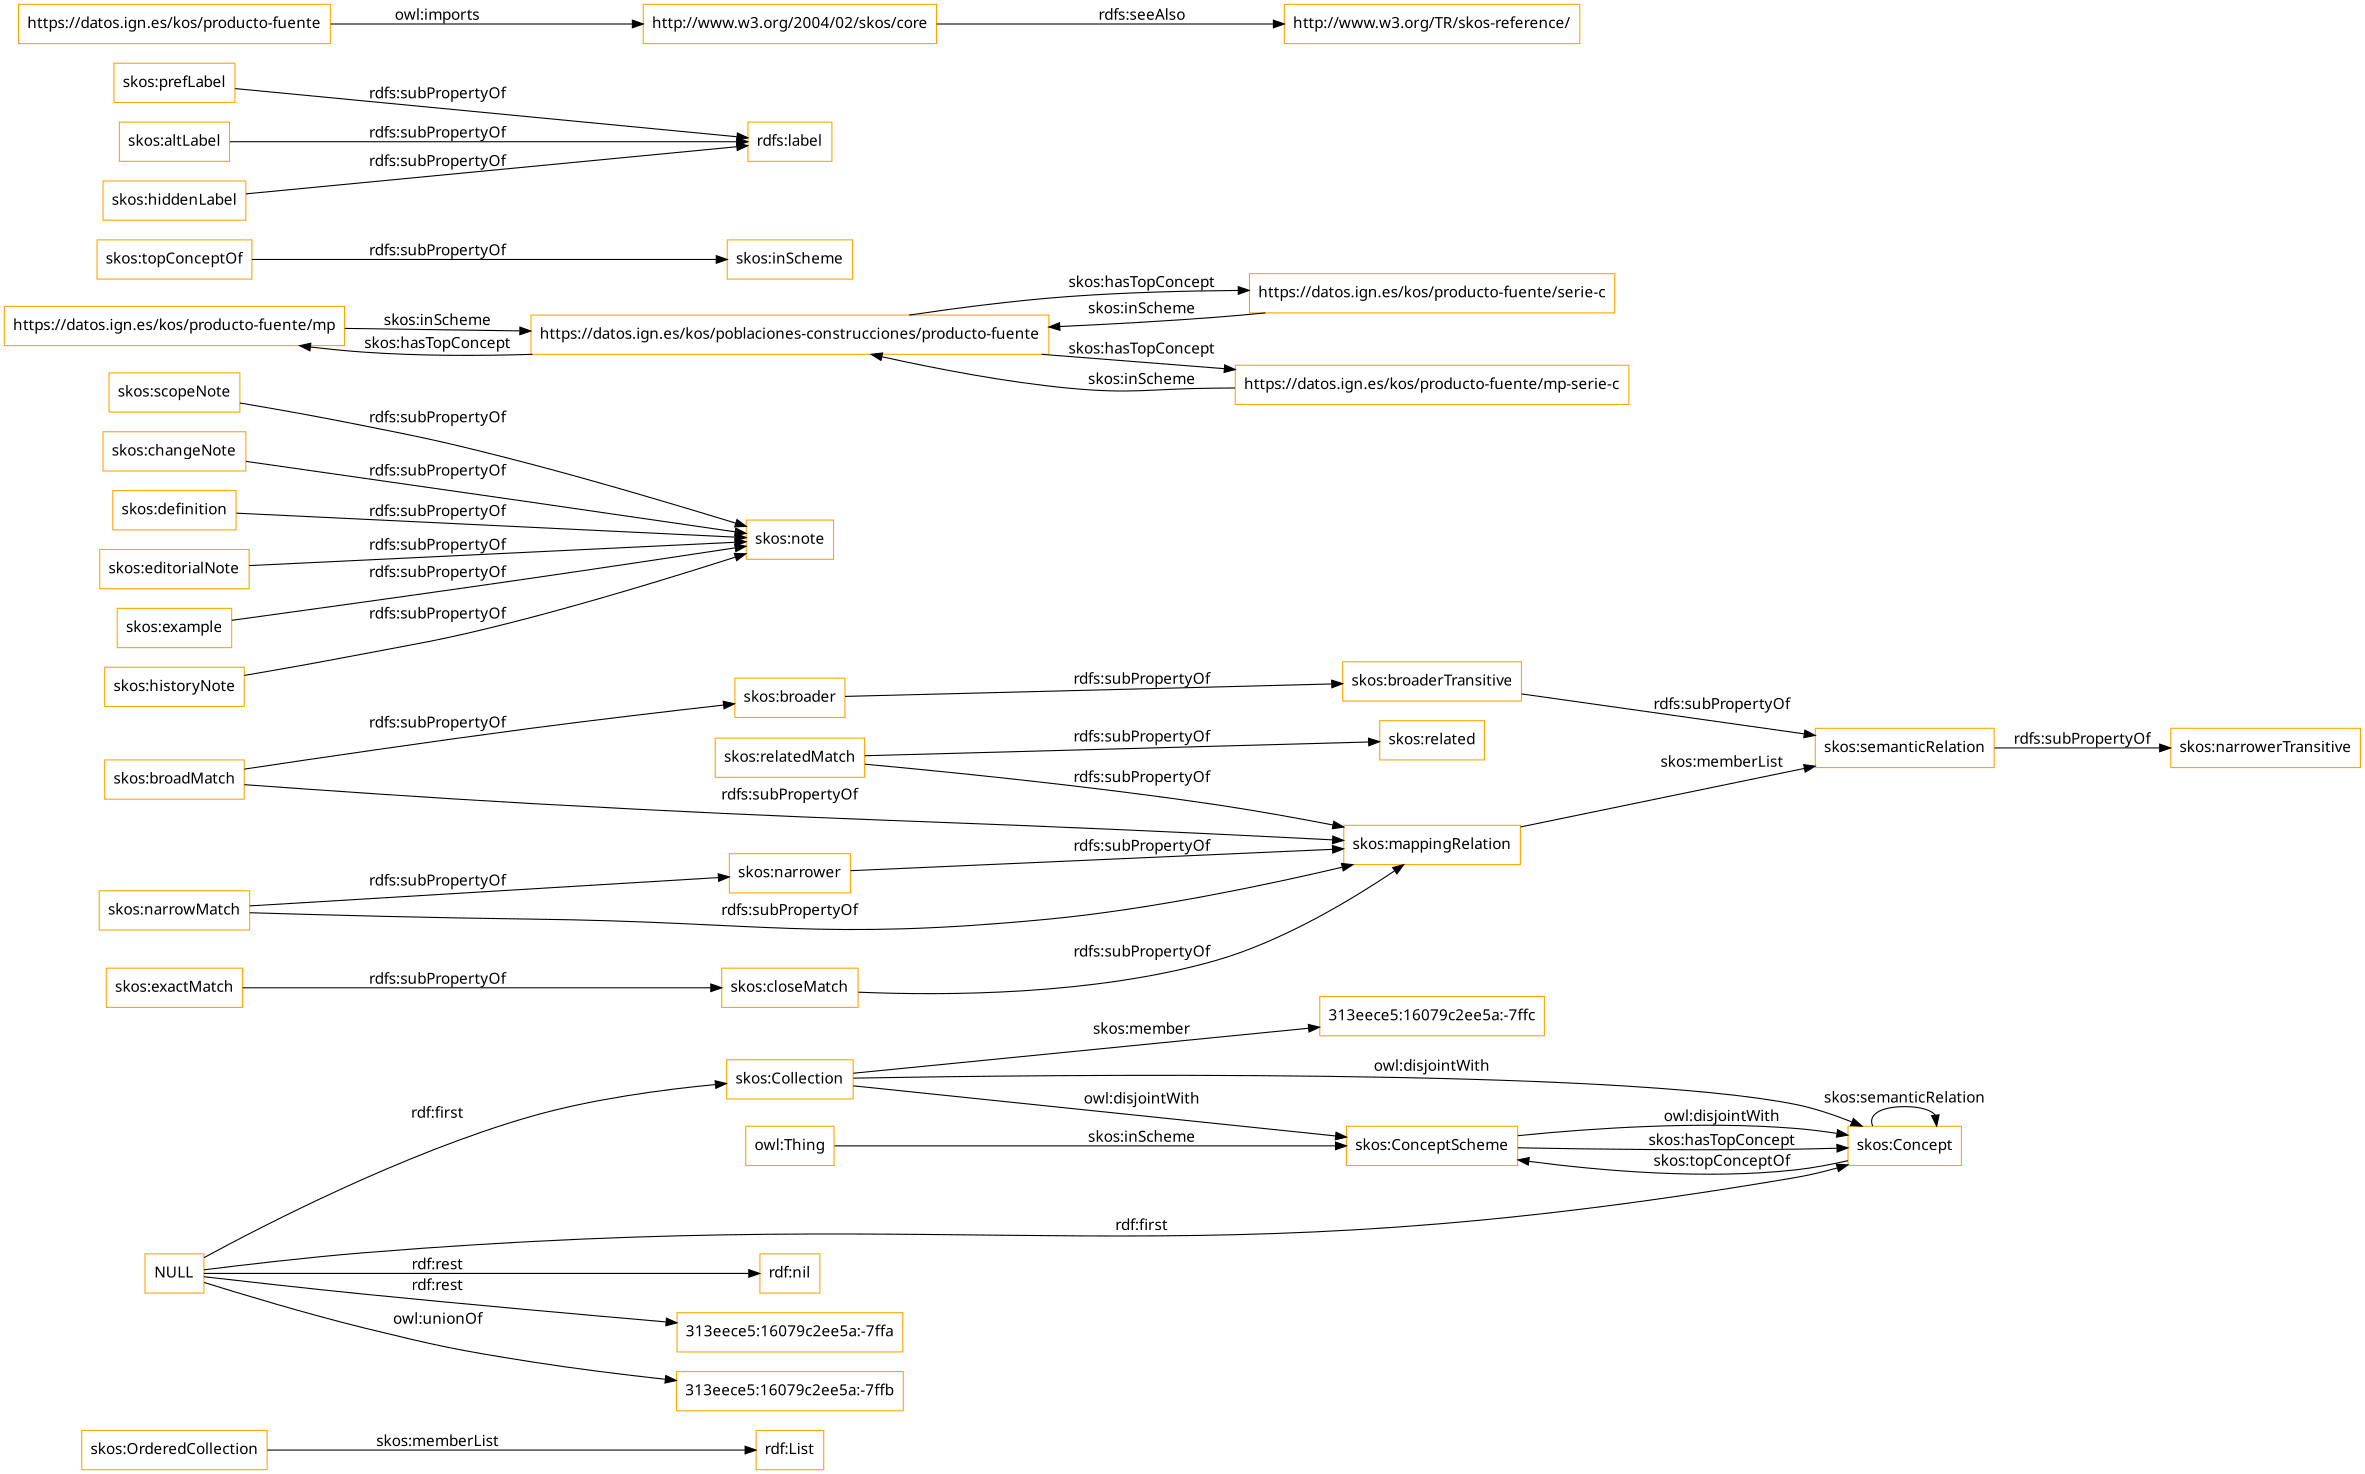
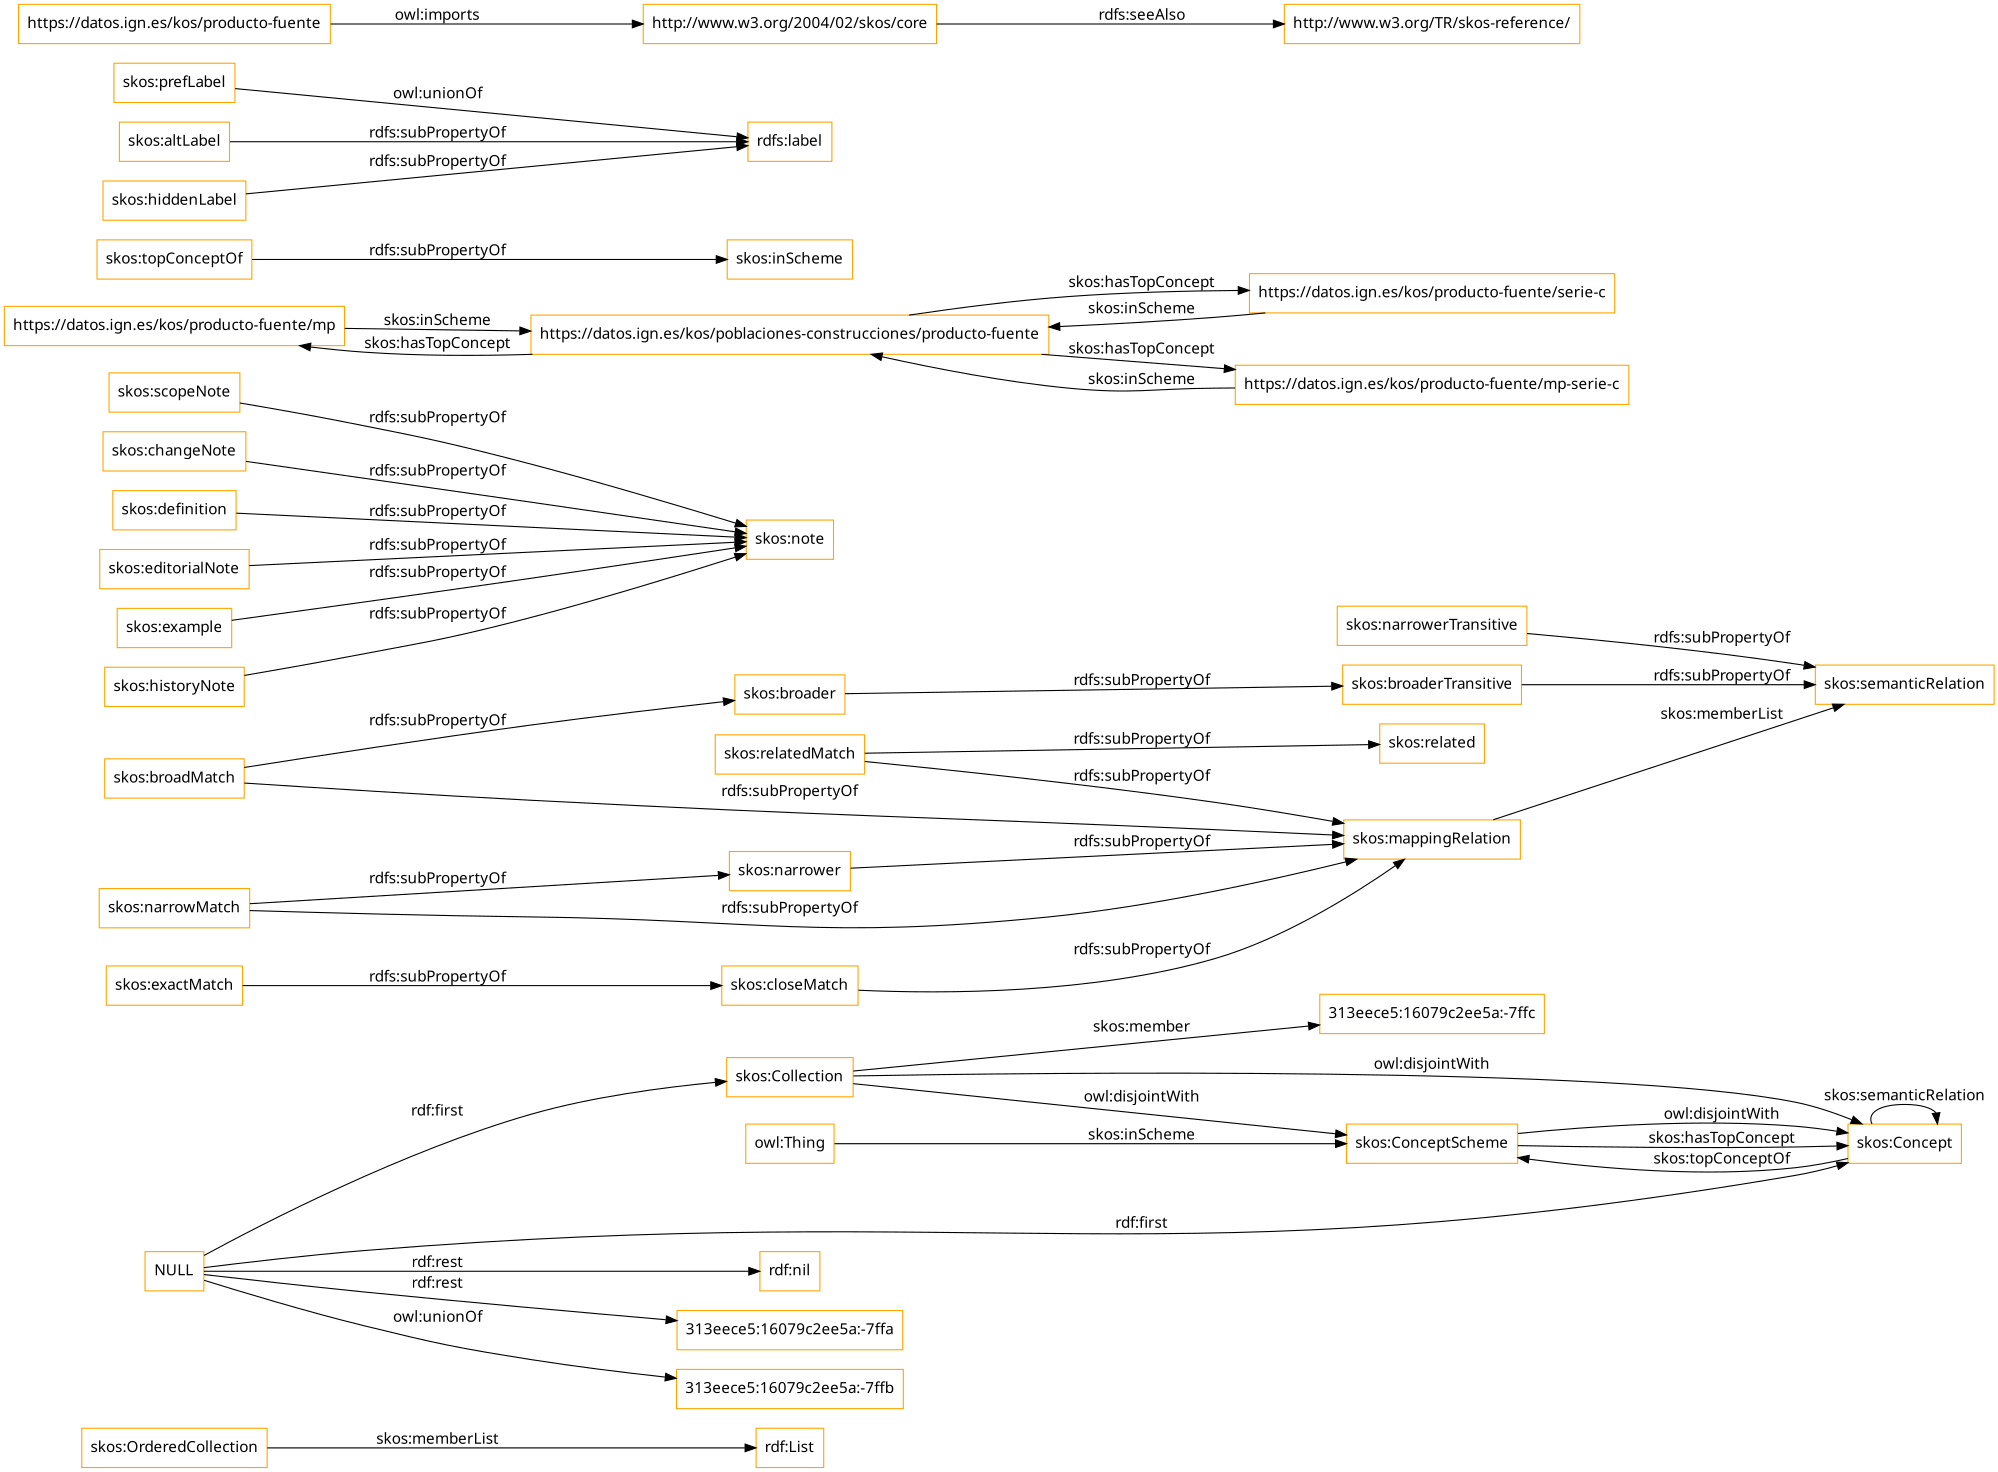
  digraph {
    fontname="Noto Sans"
    rankdir=LR
    node [color=orange fontname="Noto Sans" shape=rectangle]
    edge [fontname="Noto Sans"]
    "skos:OrderedCollection"
    "rdf:List"
    "skos:Collection"
    "313eece5:16079c2ee5a:-7ffc"
    "skos:ConceptScheme"
    "skos:Concept"
    "skos:narrowerTransitive"
    "skos:semanticRelation"
    "skos:scopeNote"
    "skos:note"
    "https://datos.ign.es/kos/producto-fuente/mp"
    "https://datos.ign.es/kos/poblaciones-construcciones/producto-fuente"
    "https://datos.ign.es/kos/producto-fuente/serie-c"
    "https://datos.ign.es/kos/producto-fuente/mp-serie-c"
    "skos:closeMatch"
    "skos:mappingRelation"
    "skos:relatedMatch"
    "skos:related"
    "skos:topConceptOf"
    "skos:inScheme"
    "skos:broadMatch"
    "skos:broader"
    "skos:broaderTransitive"
    "skos:changeNote"
    "skos:definition"
    "skos:editorialNote"
    "skos:example"
    "skos:historyNote"
    "skos:exactMatch"
    "skos:prefLabel"
    "rdfs:label"
    "skos:altLabel"
    "https://datos.ign.es/kos/producto-fuente"
    "http://www.w3.org/2004/02/skos/core"
    "http://www.w3.org/TR/skos-reference/"
    "skos:hiddenLabel"
    "skos:narrowMatch"
    "skos:narrower"
    NULL
    "rdf:nil"
    "313eece5:16079c2ee5a:-7ffa"
    "313eece5:16079c2ee5a:-7ffb"
    "owl:Thing"
    "skos:OrderedCollection" -> "rdf:List" [label="skos:memberList"]
    "skos:Collection" -> "313eece5:16079c2ee5a:-7ffc" [label="skos:member"]
    "skos:Collection" -> "skos:ConceptScheme" [label="owl:disjointWith"]
    "skos:Collection" -> "skos:Concept" [label="owl:disjointWith"]
    "skos:ConceptScheme" -> "skos:Concept" [label="owl:disjointWith"]
    "skos:ConceptScheme" -> "skos:Concept" [label="skos:hasTopConcept"]
    "skos:Concept" -> "skos:ConceptScheme" [label="skos:topConceptOf"]
    "skos:Concept" -> "skos:Concept" [label="skos:semanticRelation"]
-   "skos:semanticRelation" -> "skos:narrowerTransitive" [label="rdfs:subPropertyOf"]
+   "skos:narrowerTransitive" -> "skos:semanticRelation" [label="rdfs:subPropertyOf"]
    "skos:scopeNote" -> "skos:note" [label="rdfs:subPropertyOf"]
    "https://datos.ign.es/kos/producto-fuente/mp" -> "https://datos.ign.es/kos/poblaciones-construcciones/producto-fuente" [label="skos:inScheme"]
    "https://datos.ign.es/kos/poblaciones-construcciones/producto-fuente" -> "https://datos.ign.es/kos/producto-fuente/mp" [label="skos:hasTopConcept"]
    "https://datos.ign.es/kos/poblaciones-construcciones/producto-fuente" -> "https://datos.ign.es/kos/producto-fuente/serie-c" [label="skos:hasTopConcept"]
    "https://datos.ign.es/kos/poblaciones-construcciones/producto-fuente" -> "https://datos.ign.es/kos/producto-fuente/mp-serie-c" [label="skos:hasTopConcept"]
    "https://datos.ign.es/kos/producto-fuente/serie-c" -> "https://datos.ign.es/kos/poblaciones-construcciones/producto-fuente" [label="skos:inScheme"]
    "https://datos.ign.es/kos/producto-fuente/mp-serie-c" -> "https://datos.ign.es/kos/poblaciones-construcciones/producto-fuente" [label="skos:inScheme"]
    "skos:closeMatch" -> "skos:mappingRelation" [label="rdfs:subPropertyOf"]
    "skos:mappingRelation" -> "skos:semanticRelation" [label="skos:memberList"]
    "skos:relatedMatch" -> "skos:mappingRelation" [label="rdfs:subPropertyOf"]
    "skos:relatedMatch" -> "skos:related" [label="rdfs:subPropertyOf"]
    "skos:topConceptOf" -> "skos:inScheme" [label="rdfs:subPropertyOf"]
    "skos:broadMatch" -> "skos:mappingRelation" [label="rdfs:subPropertyOf"]
    "skos:broadMatch" -> "skos:broader" [label="rdfs:subPropertyOf"]
    "skos:broader" -> "skos:broaderTransitive" [label="rdfs:subPropertyOf"]
    "skos:broaderTransitive" -> "skos:semanticRelation" [label="rdfs:subPropertyOf"]
    "skos:changeNote" -> "skos:note" [label="rdfs:subPropertyOf"]
    "skos:definition" -> "skos:note" [label="rdfs:subPropertyOf"]
    "skos:editorialNote" -> "skos:note" [label="rdfs:subPropertyOf"]
    "skos:example" -> "skos:note" [label="rdfs:subPropertyOf"]
    "skos:historyNote" -> "skos:note" [label="rdfs:subPropertyOf"]
    "skos:exactMatch" -> "skos:closeMatch" [label="rdfs:subPropertyOf"]
-   "skos:prefLabel" -> "rdfs:label" [label="rdfs:subPropertyOf"]
+   "skos:prefLabel" -> "rdfs:label" [label="owl:unionOf"]
    "skos:altLabel" -> "rdfs:label" [label="rdfs:subPropertyOf"]
    "https://datos.ign.es/kos/producto-fuente" -> "http://www.w3.org/2004/02/skos/core" [label="owl:imports"]
    "http://www.w3.org/2004/02/skos/core" -> "http://www.w3.org/TR/skos-reference/" [label="rdfs:seeAlso"]
    "skos:hiddenLabel" -> "rdfs:label" [label="rdfs:subPropertyOf"]
    "skos:narrowMatch" -> "skos:mappingRelation" [label="rdfs:subPropertyOf"]
    "skos:narrowMatch" -> "skos:narrower" [label="rdfs:subPropertyOf"]
    "skos:narrower" -> "skos:mappingRelation" [label="rdfs:subPropertyOf"]
    NULL -> "skos:Collection" [label="rdf:first"]
    NULL -> "skos:Concept" [label="rdf:first"]
    NULL -> "rdf:nil" [label="rdf:rest"]
    NULL -> "313eece5:16079c2ee5a:-7ffa" [label="rdf:rest"]
    NULL -> "313eece5:16079c2ee5a:-7ffb" [label="owl:unionOf"]
    "owl:Thing" -> "skos:ConceptScheme" [label="skos:inScheme"]
  }
